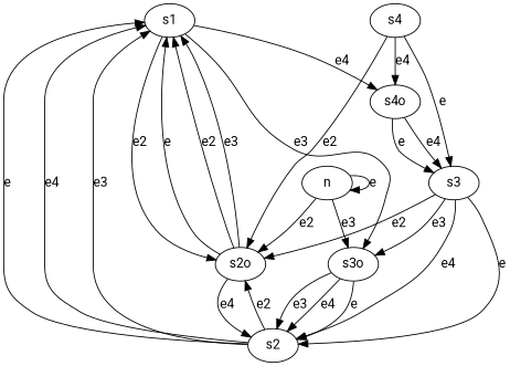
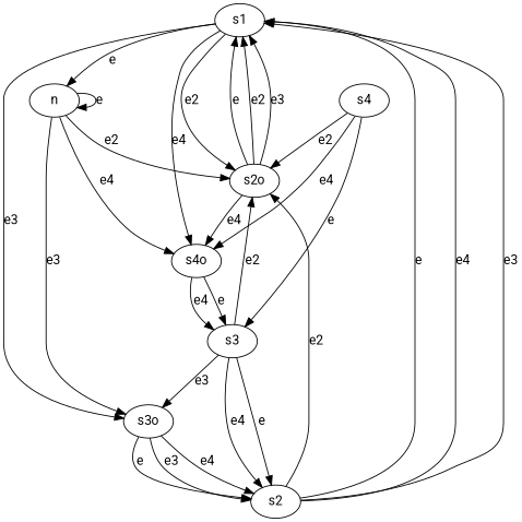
  digraph {
    fontname=Roboto
    node [fontname=Roboto]
    edge [fontname=Roboto]
    s1
    s2o
    s3o
    s4o
    n
    s2
    s3
    s4
    s1 -> s2o [label=e2]
    s1 -> s3o [label=e3]
    s1 -> s4o [label=e4]
+   s1 -> n [label=e]
    s2o -> s1 [label=e]
    s2o -> s1 [label=e2]
    s2o -> s1 [label=e3]
-   s2o -> s2 [label=e4]
+   s2o -> s4o [label=e4]
    s3o -> s2 [label=e]
    s3o -> s2 [label=e3]
    s3o -> s2 [label=e4]
    s4o -> s3 [label=e]
    s4o -> s3 [label=e4]
    n -> s2o [label=e2]
    n -> s3o [label=e3]
+   n -> s4o [label=e4]
    n -> n [label=e]
    s2 -> s1 [label=e]
    s2 -> s1 [label=e4]
    s2 -> s1 [label=e3]
    s2 -> s2o [label=e2]
    s3 -> s2o [label=e2]
    s3 -> s3o [label=e3]
    s3 -> s2 [label=e]
    s3 -> s2 [label=e4]
    s4 -> s2o [label=e2]
    s4 -> s4o [label=e4]
    s4 -> s3 [label=e]
  }
